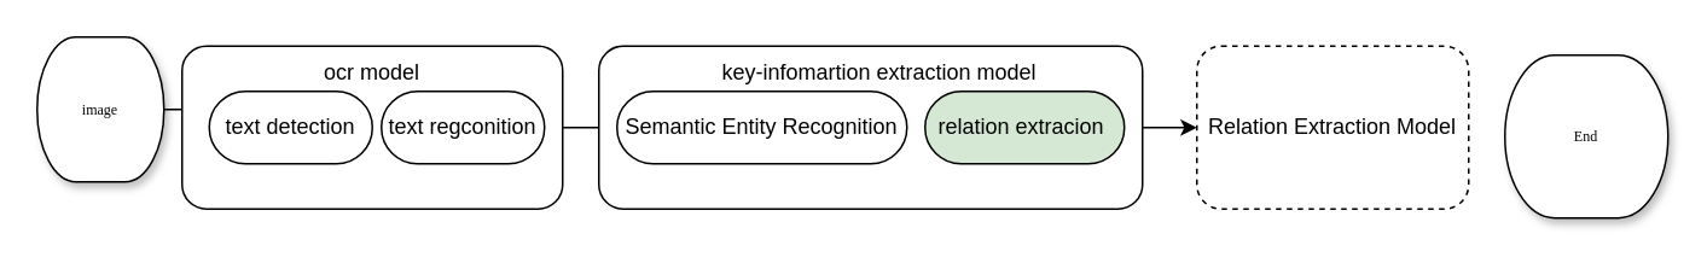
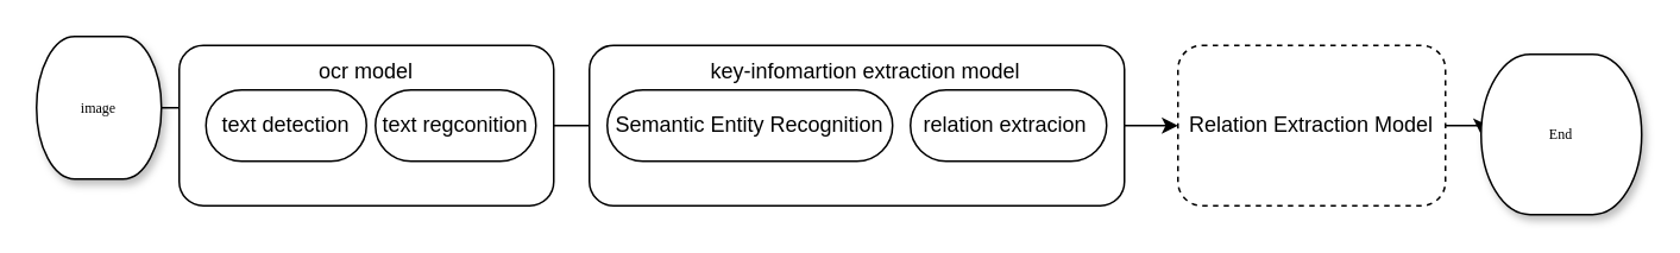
  <mxCell id="0" />
  <mxCell id="1" parent="0" />
  <mxCell id="2" value="" style="edgeStyle=orthogonalEdgeStyle;rounded=0;orthogonalLoop=1;jettySize=auto;html=1;" edge="1" parent="1" source="3" target="7"><mxGeometry relative="1" as="geometry" /></mxCell>
  <mxCell id="3" value="image" style="strokeWidth=1;html=1;shape=mxgraph.flowchart.terminator;whiteSpace=wrap;rounded=0;shadow=1;labelBackgroundColor=none;fontFamily=Verdana;fontSize=8;align=center;" parent="1" vertex="1"><mxGeometry x="20" y="20" width="70" height="80" as="geometry" /></mxCell>
  <mxCell id="4" value="" style="edgeStyle=orthogonalEdgeStyle;rounded=0;orthogonalLoop=1;jettySize=auto;html=1;" edge="1" parent="1" source="5" target="15"><mxGeometry relative="1" as="geometry" /></mxCell>
  <mxCell id="5" value="" style="rounded=1;whiteSpace=wrap;html=1;" vertex="1" parent="1"><mxGeometry x="100" y="25" width="210" height="90" as="geometry" /></mxCell>
  <mxCell id="6" value="text regconition" style="rounded=1;whiteSpace=wrap;html=1;arcSize=50;" vertex="1" parent="1"><mxGeometry x="210" y="50" width="90" height="40" as="geometry" /></mxCell>
  <mxCell id="7" value="text detection" style="rounded=1;whiteSpace=wrap;html=1;arcSize=50;" vertex="1" parent="1"><mxGeometry x="115" y="50" width="90" height="40" as="geometry" /></mxCell>
  <mxCell id="8" value="" style="edgeStyle=orthogonalEdgeStyle;rounded=0;orthogonalLoop=1;jettySize=auto;html=1;" edge="1" parent="1" source="9" target="13"><mxGeometry relative="1" as="geometry" /></mxCell>
  <mxCell id="9" value="" style="rounded=1;whiteSpace=wrap;html=1;" vertex="1" parent="1"><mxGeometry x="330" y="25" width="300" height="90" as="geometry" /></mxCell>
  <mxCell id="10" value="Semantic Entity Recognition" style="rounded=1;whiteSpace=wrap;html=1;arcSize=50;" vertex="1" parent="1"><mxGeometry x="340" y="50" width="160" height="40" as="geometry" /></mxCell>
- <mxCell id="11" value="relation extracion&amp;nbsp;" style="rounded=1;whiteSpace=wrap;html=1;arcSize=50;fillColor=#d5e8d4;" vertex="1" parent="1"><mxGeometry x="510" y="50" width="110" height="40" as="geometry" /></mxCell>
+ <mxCell id="11" value="relation extracion&amp;nbsp;" style="rounded=1;whiteSpace=wrap;html=1;arcSize=50;" vertex="1" parent="1"><mxGeometry x="510" y="50" width="110" height="40" as="geometry" /></mxCell>
+ <mxCell id="12" value="" style="edgeStyle=orthogonalEdgeStyle;rounded=0;orthogonalLoop=1;jettySize=auto;html=1;" edge="1" parent="1" source="13" target="16"><mxGeometry relative="1" as="geometry" /></mxCell>
  <mxCell id="13" value="&lt;div&gt;Relation Extraction Model&lt;/div&gt;" style="rounded=1;whiteSpace=wrap;html=1;dashed=1;" vertex="1" parent="1"><mxGeometry x="660" y="25" width="150" height="90" as="geometry" /></mxCell>
  <mxCell id="14" value="ocr model" style="text;html=1;align=center;verticalAlign=middle;whiteSpace=wrap;rounded=0;" vertex="1" parent="1"><mxGeometry x="175" y="25" width="60" height="30" as="geometry" /></mxCell>
  <mxCell id="15" value="key-infomartion extraction model" style="text;html=1;align=center;verticalAlign=middle;whiteSpace=wrap;rounded=0;" vertex="1" parent="1"><mxGeometry x="380" y="25" width="210" height="30" as="geometry" /></mxCell>
  <mxCell id="16" value="End" style="strokeWidth=1;html=1;shape=mxgraph.flowchart.terminator;whiteSpace=wrap;rounded=0;shadow=1;labelBackgroundColor=none;fontFamily=Verdana;fontSize=8;align=center;" vertex="1" parent="1"><mxGeometry x="830" y="30" width="90" height="90" as="geometry" /></mxCell>
